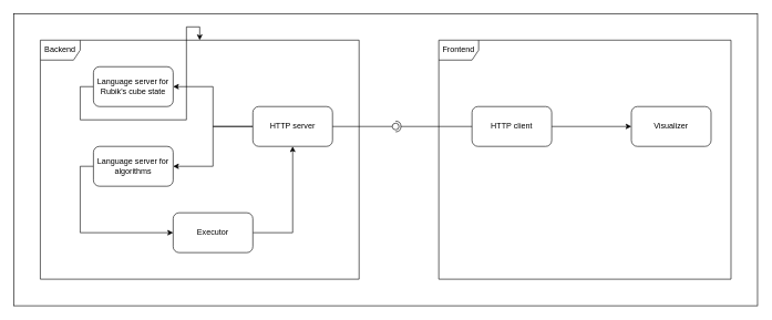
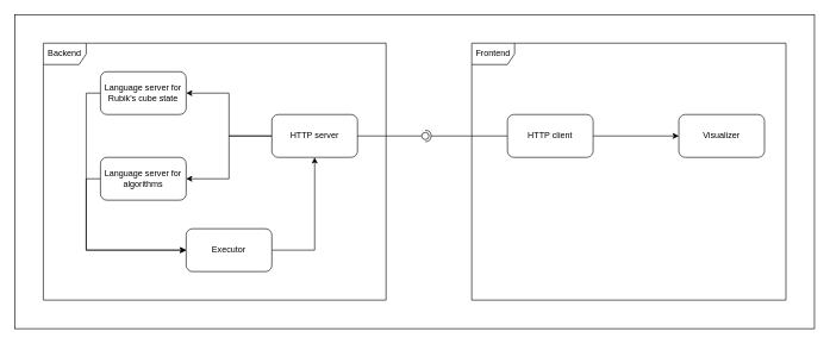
  <mxCell id="0" />
  <mxCell id="1" parent="0" />
  <mxCell id="2" value="" style="rounded=0;whiteSpace=wrap;html=1;gradientColor=none;fillColor=none;" vertex="1" parent="1"><mxGeometry width="1120" height="440" as="geometry" x="20" y="20" /></mxCell>
  <mxCell id="3" value="Backend" style="shape=umlFrame;whiteSpace=wrap;html=1;pointerEvents=0;" vertex="1" parent="1"><mxGeometry x="60" y="60" width="480" height="360" as="geometry" /></mxCell>
  <mxCell id="4" style="rounded=0;orthogonalLoop=1;jettySize=auto;html=1;exitX=0;exitY=0.5;exitDx=0;exitDy=0;entryX=1;entryY=0.5;entryDx=0;entryDy=0;edgeStyle=orthogonalEdgeStyle;" edge="1" parent="1" source="6" target="8"><mxGeometry relative="1" as="geometry" /></mxCell>
  <mxCell id="5" style="edgeStyle=orthogonalEdgeStyle;rounded=0;orthogonalLoop=1;jettySize=auto;html=1;exitX=0;exitY=0.5;exitDx=0;exitDy=0;entryX=1;entryY=0.5;entryDx=0;entryDy=0;" edge="1" parent="1" source="6" target="10"><mxGeometry relative="1" as="geometry" /></mxCell>
  <mxCell id="6" value="HTTP server" style="rounded=1;whiteSpace=wrap;html=1;" vertex="1" parent="1"><mxGeometry x="380" y="160" width="120" height="60" as="geometry" /></mxCell>
- <mxCell id="7" style="edgeStyle=orthogonalEdgeStyle;rounded=0;orthogonalLoop=1;jettySize=auto;html=1;exitX=0;exitY=0.5;exitDx=0;exitDy=0;" edge="1" parent="1" source="8" target="3"><mxGeometry relative="1" as="geometry" /></mxCell>
+ <mxCell id="7" style="edgeStyle=orthogonalEdgeStyle;rounded=0;orthogonalLoop=1;jettySize=auto;html=1;exitX=0;exitY=0.5;exitDx=0;exitDy=0;entryX=0;entryY=0.5;entryDx=0;entryDy=0;" edge="1" parent="1" source="8" target="12"><mxGeometry relative="1" as="geometry" /></mxCell>
  <mxCell id="8" value="Language server for Rubik's cube state" style="rounded=1;whiteSpace=wrap;html=1;" vertex="1" parent="1"><mxGeometry x="140" y="100" width="120" height="60" as="geometry" /></mxCell>
  <mxCell id="9" style="edgeStyle=orthogonalEdgeStyle;rounded=0;orthogonalLoop=1;jettySize=auto;html=1;exitX=0;exitY=0.5;exitDx=0;exitDy=0;entryX=0;entryY=0.5;entryDx=0;entryDy=0;" edge="1" parent="1" source="10" target="12"><mxGeometry relative="1" as="geometry"><mxPoint x="530" y="590" as="targetPoint" /><Array as="points"><mxPoint x="120" y="250" /><mxPoint x="120" y="350" /></Array></mxGeometry></mxCell>
  <mxCell id="10" value="Language server for algorithms" style="rounded=1;whiteSpace=wrap;html=1;" vertex="1" parent="1"><mxGeometry x="140" y="220" width="120" height="60" as="geometry" /></mxCell>
  <mxCell id="11" style="edgeStyle=orthogonalEdgeStyle;rounded=0;orthogonalLoop=1;jettySize=auto;html=1;exitX=1;exitY=0.5;exitDx=0;exitDy=0;entryX=0.5;entryY=1;entryDx=0;entryDy=0;" edge="1" parent="1" source="12" target="6"><mxGeometry relative="1" as="geometry" /></mxCell>
  <mxCell id="12" value="Executor" style="rounded=1;whiteSpace=wrap;html=1;" vertex="1" parent="1"><mxGeometry x="260" y="320" width="120" height="60" as="geometry" /></mxCell>
  <mxCell id="13" value="Frontend" style="shape=umlFrame;whiteSpace=wrap;html=1;pointerEvents=0;" vertex="1" parent="1"><mxGeometry x="660" y="60" width="440" height="360" as="geometry" /></mxCell>
  <mxCell id="14" value="Visualizer" style="rounded=1;whiteSpace=wrap;html=1;" vertex="1" parent="1"><mxGeometry x="950" y="160" width="120" height="60" as="geometry" /></mxCell>
  <mxCell id="15" style="edgeStyle=orthogonalEdgeStyle;rounded=0;orthogonalLoop=1;jettySize=auto;html=1;exitX=1;exitY=0.5;exitDx=0;exitDy=0;" edge="1" parent="1" source="16" target="14"><mxGeometry relative="1" as="geometry" /></mxCell>
  <mxCell id="16" value="HTTP client&lt;br&gt;" style="rounded=1;whiteSpace=wrap;html=1;" vertex="1" parent="1"><mxGeometry x="710" y="160" width="120" height="60" as="geometry" /></mxCell>
  <mxCell id="17" value="" style="rounded=0;orthogonalLoop=1;jettySize=auto;html=1;endArrow=none;endFill=0;sketch=0;sourcePerimeterSpacing=0;targetPerimeterSpacing=0;exitX=1;exitY=0.5;exitDx=0;exitDy=0;" edge="1" target="19" parent="1" source="6"><mxGeometry relative="1" as="geometry"><mxPoint x="550" y="385" as="sourcePoint" /></mxGeometry></mxCell>
  <mxCell id="18" value="" style="rounded=0;orthogonalLoop=1;jettySize=auto;html=1;endArrow=halfCircle;endFill=0;entryX=0.5;entryY=0.5;endSize=6;strokeWidth=1;sketch=0;exitX=0;exitY=0.5;exitDx=0;exitDy=0;" edge="1" target="19" parent="1" source="16"><mxGeometry relative="1" as="geometry"><mxPoint x="590" y="385" as="sourcePoint" /></mxGeometry></mxCell>
  <mxCell id="19" value="" style="ellipse;whiteSpace=wrap;html=1;align=center;aspect=fixed;resizable=0;points=[];outlineConnect=0;sketch=0;" vertex="1" parent="1"><mxGeometry x="590" y="185" width="10" height="10" as="geometry" /></mxCell>
